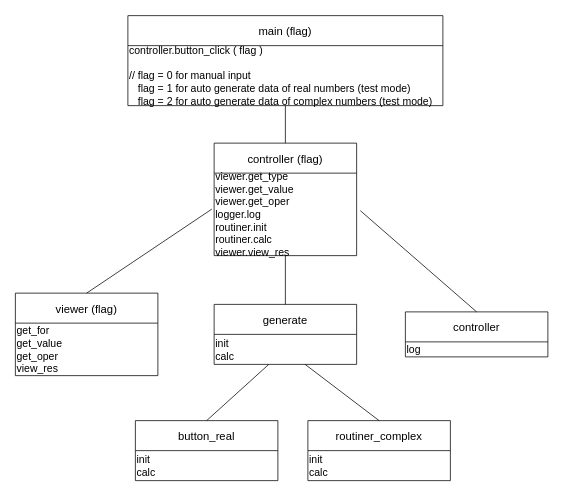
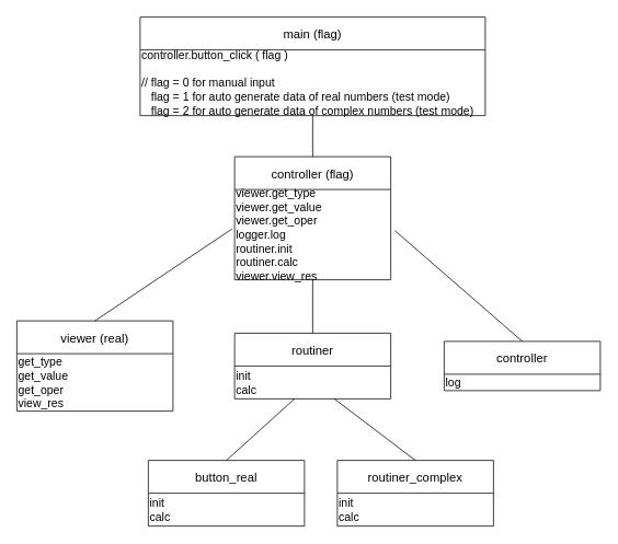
  <mxCell id="0" />
  <mxCell id="1" parent="0" />
  <mxCell id="2" value="main (flag)" style="swimlane;fontStyle=0;childLayout=stackLayout;horizontal=1;startSize=40;fillColor=none;horizontalStack=0;resizeParent=1;resizeParentMax=0;resizeLast=0;collapsible=1;marginBottom=0;fontSize=15;" vertex="1" parent="1"><mxGeometry x="170" y="20" width="420" height="120" as="geometry" /></mxCell>
  <mxCell id="3" value="&lt;font style=&quot;font-size: 14px&quot;&gt;controller.button_click ( flag )&lt;br&gt;&lt;br&gt;// flag = 0 for manual input&lt;br&gt;&amp;nbsp; &amp;nbsp;flag = 1 for auto generate data of real numbers (test mode)&lt;br&gt;&amp;nbsp; &amp;nbsp;flag = 2 for auto generate data of complex numbers (test mode)&lt;br&gt;&lt;/font&gt;" style="text;html=1;align=left;verticalAlign=middle;resizable=0;points=[];autosize=1;strokeColor=none;fillColor=none;" vertex="1" parent="2"><mxGeometry y="40" width="420" height="80" as="geometry" /></mxCell>
  <mxCell id="4" value="" style="edgeStyle=none;html=1;fontFamily=Helvetica;fontSize=15;endArrow=none;endFill=0;" edge="1" parent="1" source="5" target="3"><mxGeometry relative="1" as="geometry" /></mxCell>
  <mxCell id="5" value="controller (flag)" style="swimlane;fontStyle=0;childLayout=stackLayout;horizontal=1;startSize=40;fillColor=none;horizontalStack=0;resizeParent=1;resizeParentMax=0;resizeLast=0;collapsible=1;marginBottom=0;fontSize=15;" vertex="1" parent="1"><mxGeometry x="285" y="190" width="190" height="150" as="geometry" /></mxCell>
  <mxCell id="6" value="&lt;font style=&quot;font-size: 14px&quot;&gt;viewer.get_type&lt;br&gt;viewer.get_value&lt;br&gt;viewer.get_oper&lt;br&gt;logger.log&lt;br&gt;routiner.init&lt;br&gt;routiner.calc&lt;br&gt;viewer.view_res&lt;br&gt;&lt;/font&gt;" style="text;html=1;align=left;verticalAlign=middle;resizable=0;points=[];autosize=1;strokeColor=none;fillColor=none;" vertex="1" parent="5"><mxGeometry y="40" width="190" height="110" as="geometry" /></mxCell>
  <mxCell id="7" style="edgeStyle=none;html=1;exitX=0.5;exitY=0;exitDx=0;exitDy=0;entryX=-0.016;entryY=0.436;entryDx=0;entryDy=0;entryPerimeter=0;fontFamily=Helvetica;fontSize=15;endArrow=none;endFill=0;" edge="1" parent="1" source="8" target="6"><mxGeometry relative="1" as="geometry" /></mxCell>
- <mxCell id="8" value="viewer (flag)" style="swimlane;fontStyle=0;childLayout=stackLayout;horizontal=1;startSize=40;fillColor=none;horizontalStack=0;resizeParent=1;resizeParentMax=0;resizeLast=0;collapsible=1;marginBottom=0;fontSize=15;" vertex="1" parent="1"><mxGeometry x="20" y="390" width="190" height="110" as="geometry" /></mxCell>
- <mxCell id="9" value="&lt;font style=&quot;font-size: 14px&quot;&gt;get_for&lt;br&gt;get_value&lt;br&gt;get_oper&lt;br&gt;view_res&lt;br&gt;&lt;/font&gt;" style="text;html=1;align=left;verticalAlign=middle;resizable=0;points=[];autosize=1;strokeColor=none;fillColor=none;" vertex="1" parent="8"><mxGeometry y="40" width="190" height="70" as="geometry" /></mxCell>
+ <mxCell id="8" value="viewer (real)" style="swimlane;fontStyle=0;childLayout=stackLayout;horizontal=1;startSize=40;fillColor=none;horizontalStack=0;resizeParent=1;resizeParentMax=0;resizeLast=0;collapsible=1;marginBottom=0;fontSize=15;" vertex="1" parent="1"><mxGeometry x="20" y="390" width="190" height="110" as="geometry" /></mxCell>
+ <mxCell id="9" value="&lt;font style=&quot;font-size: 14px&quot;&gt;get_type&lt;br&gt;get_value&lt;br&gt;get_oper&lt;br&gt;view_res&lt;br&gt;&lt;/font&gt;" style="text;html=1;align=left;verticalAlign=middle;resizable=0;points=[];autosize=1;strokeColor=none;fillColor=none;" vertex="1" parent="8"><mxGeometry y="40" width="190" height="70" as="geometry" /></mxCell>
  <mxCell id="10" value="" style="edgeStyle=none;html=1;fontFamily=Helvetica;fontSize=15;endArrow=none;endFill=0;" edge="1" parent="1" source="11" target="6"><mxGeometry relative="1" as="geometry" /></mxCell>
- <mxCell id="11" value="generate" style="swimlane;fontStyle=0;childLayout=stackLayout;horizontal=1;startSize=40;fillColor=none;horizontalStack=0;resizeParent=1;resizeParentMax=0;resizeLast=0;collapsible=1;marginBottom=0;fontSize=15;" vertex="1" parent="1"><mxGeometry x="285" y="405" width="190" height="80" as="geometry" /></mxCell>
+ <mxCell id="11" value="routiner" style="swimlane;fontStyle=0;childLayout=stackLayout;horizontal=1;startSize=40;fillColor=none;horizontalStack=0;resizeParent=1;resizeParentMax=0;resizeLast=0;collapsible=1;marginBottom=0;fontSize=15;" vertex="1" parent="1"><mxGeometry x="285" y="405" width="190" height="80" as="geometry" /></mxCell>
  <mxCell id="12" value="&lt;font style=&quot;font-size: 14px&quot;&gt;init&lt;br&gt;calc&lt;br&gt;&lt;/font&gt;" style="text;html=1;align=left;verticalAlign=middle;resizable=0;points=[];autosize=1;strokeColor=none;fillColor=none;" vertex="1" parent="11"><mxGeometry y="40" width="190" height="40" as="geometry" /></mxCell>
  <mxCell id="13" style="edgeStyle=none;html=1;exitX=0.5;exitY=0;exitDx=0;exitDy=0;entryX=1.026;entryY=0.455;entryDx=0;entryDy=0;entryPerimeter=0;fontFamily=Helvetica;fontSize=15;endArrow=none;endFill=0;" edge="1" parent="1" source="14" target="6"><mxGeometry relative="1" as="geometry" /></mxCell>
  <mxCell id="14" value="controller" style="swimlane;fontStyle=0;childLayout=stackLayout;horizontal=1;startSize=40;fillColor=none;horizontalStack=0;resizeParent=1;resizeParentMax=0;resizeLast=0;collapsible=1;marginBottom=0;fontSize=15;" vertex="1" parent="1"><mxGeometry x="540" y="415" width="190" height="60" as="geometry" /></mxCell>
  <mxCell id="15" value="&lt;font style=&quot;font-size: 14px&quot;&gt;log&lt;br&gt;&lt;/font&gt;" style="text;html=1;align=left;verticalAlign=middle;resizable=0;points=[];autosize=1;strokeColor=none;fillColor=none;" vertex="1" parent="14"><mxGeometry y="40" width="190" height="20" as="geometry" /></mxCell>
  <mxCell id="16" value="" style="edgeStyle=none;html=1;fontFamily=Helvetica;fontSize=15;exitX=0.5;exitY=0;exitDx=0;exitDy=0;endArrow=none;endFill=0;" edge="1" parent="1" source="17" target="12"><mxGeometry relative="1" as="geometry" /></mxCell>
  <mxCell id="17" value="button_real" style="swimlane;fontStyle=0;childLayout=stackLayout;horizontal=1;startSize=40;fillColor=none;horizontalStack=0;resizeParent=1;resizeParentMax=0;resizeLast=0;collapsible=1;marginBottom=0;fontSize=15;" vertex="1" parent="1"><mxGeometry x="180" y="560" width="190" height="80" as="geometry" /></mxCell>
  <mxCell id="18" value="&lt;font style=&quot;font-size: 14px&quot;&gt;init&lt;br&gt;calc&lt;br&gt;&lt;/font&gt;" style="text;html=1;align=left;verticalAlign=middle;resizable=0;points=[];autosize=1;strokeColor=none;fillColor=none;" vertex="1" parent="17"><mxGeometry y="40" width="190" height="40" as="geometry" /></mxCell>
  <mxCell id="19" style="edgeStyle=none;html=1;exitX=0.5;exitY=0;exitDx=0;exitDy=0;fontFamily=Helvetica;fontSize=15;endArrow=none;endFill=0;" edge="1" parent="1" source="20" target="12"><mxGeometry relative="1" as="geometry" /></mxCell>
  <mxCell id="20" value="routiner_complex" style="swimlane;fontStyle=0;childLayout=stackLayout;horizontal=1;startSize=40;fillColor=none;horizontalStack=0;resizeParent=1;resizeParentMax=0;resizeLast=0;collapsible=1;marginBottom=0;fontSize=15;" vertex="1" parent="1"><mxGeometry x="410" y="560" width="190" height="80" as="geometry" /></mxCell>
  <mxCell id="21" value="&lt;font style=&quot;font-size: 14px&quot;&gt;init&lt;br&gt;calc&lt;br&gt;&lt;/font&gt;" style="text;html=1;align=left;verticalAlign=middle;resizable=0;points=[];autosize=1;strokeColor=none;fillColor=none;" vertex="1" parent="20"><mxGeometry y="40" width="190" height="40" as="geometry" /></mxCell>
